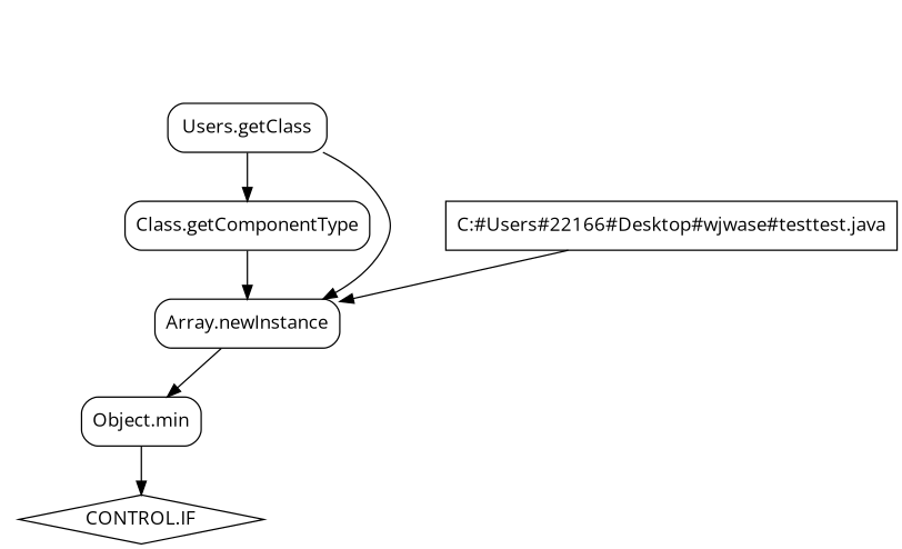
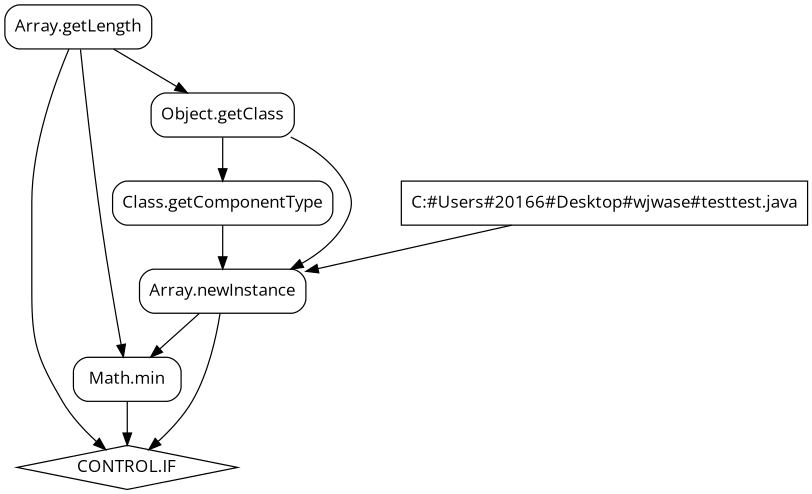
  digraph {
    fontname="Open Sans"
    node [fontname="Open Sans" shape=box style=rounded]
    edge [fontname="Open Sans"]
    n1 [endLine=8 label="Class.getComponentType" startLine=8]
    n2 [endLine=9 label="Array.newInstance" startLine=9]
    n3 [endLine=13 label="CONTROL.IF" shape=diamond startLine=11 style=""]
-   n4 [endLine=10 label="Object.min" startLine=10]
-   n6 [endLine=7 label="Users.getClass" startLine=7]
-   n7 [endLine=-1 label="C:#Users#22166#Desktop#wjwase#testtest.java" shape=rounded startLine=-1 style=""]
+   n4 [endLine=10 label="Math.min" startLine=10]
+   n5 [endLine=6 label="Array.getLength" startLine=6]
+   n6 [endLine=7 label="Object.getClass" startLine=7]
+   n7 [endLine=-1 label="C:#Users#20166#Desktop#wjwase#testtest.java" shape=rounded startLine=-1 style=""]
    n1 -> n2
+   n2 -> n3
    n2 -> n4
    n4 -> n3
+   n5 -> n3
+   n5 -> n4
+   n5 -> n6
    n6 -> n1
    n6 -> n2
    n7 -> n2
  }
